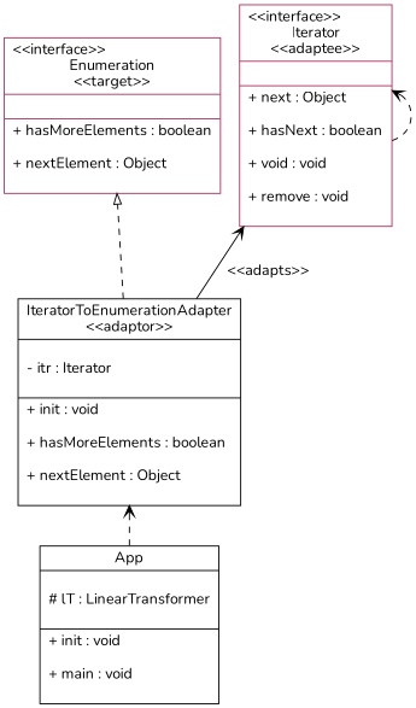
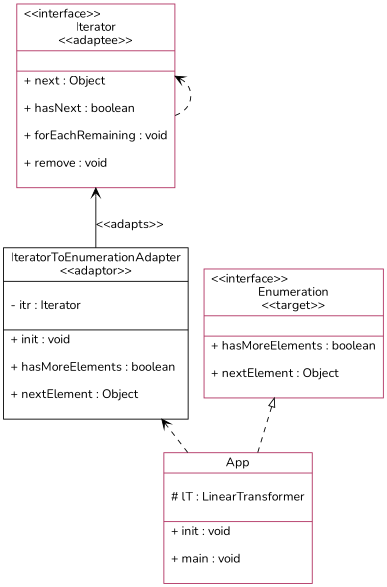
  digraph {
    fontname=Nunito
    rankdir=BT
    node [color=black fillcolor=white fontname=Nunito shape=record style=filled]
    edge [arrowhead=vee fontname=Nunito style=dashed]
    n1 [label="{IteratorToEnumerationAdapter\n\<\<adaptor\>\>\n|\n- itr : Iterator\l\n|+ init : void\l\n+ hasMoreElements : boolean\l\n+ nextElement : Object\l\n}"]
    n2 [color=maroon label="{\<\<interface\>\>\lEnumeration\n\<\<target\>\>\n||+ hasMoreElements : boolean\l\n+ nextElement : Object\l\n}"]
-   n3 [color=maroon label="{\<\<interface\>\>\lIterator\n\<\<adaptee\>\>\n||+ next : Object\l\n+ hasNext : boolean\l\n+ void : void\l\n+ remove : void\l\n}"]
-   n4 [label="{App\n|\n# lT : LinearTransformer\l\n|+ init : void\l\n+ main : void\l\n}"]
-   n1 -> n2 [arrowhead=onormal]
+   n3 [color=maroon label="{\<\<interface\>\>\lIterator\n\<\<adaptee\>\>\n||+ next : Object\l\n+ hasNext : boolean\l\n+ forEachRemaining : void\l\n+ remove : void\l\n}"]
+   n4 [color=maroon label="{App\n|\n# lT : LinearTransformer\l\n|+ init : void\l\n+ main : void\l\n}"]
+   n4 -> n2 [arrowhead=onormal]
    n1 -> n3 [label="\n\<\<adapts\>\>" style=solid]
    n3 -> n3
    n4 -> n1
  }
